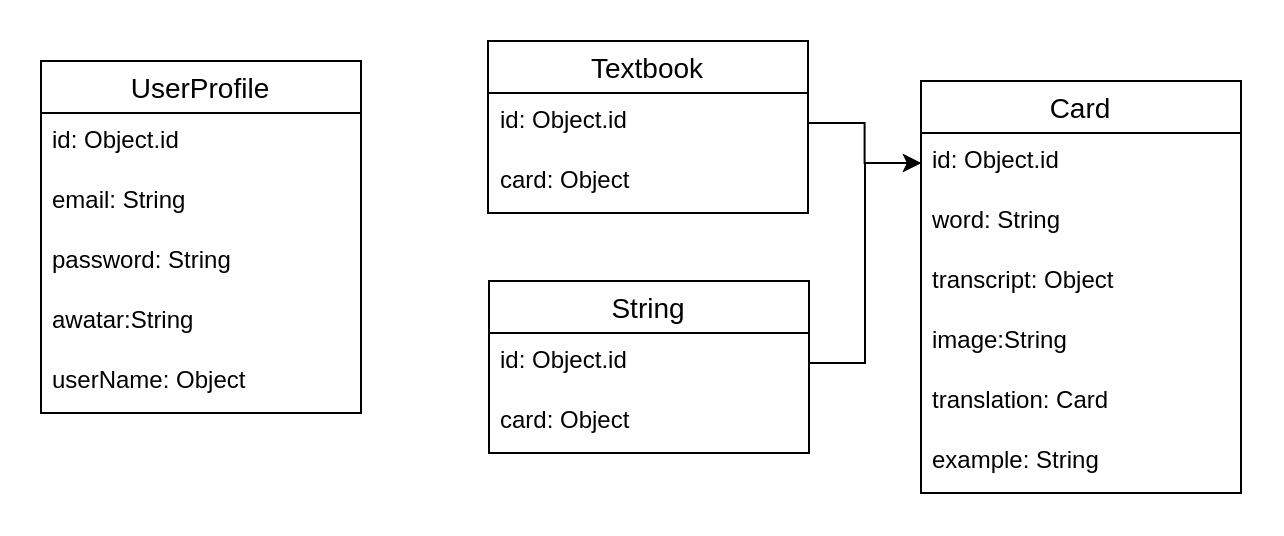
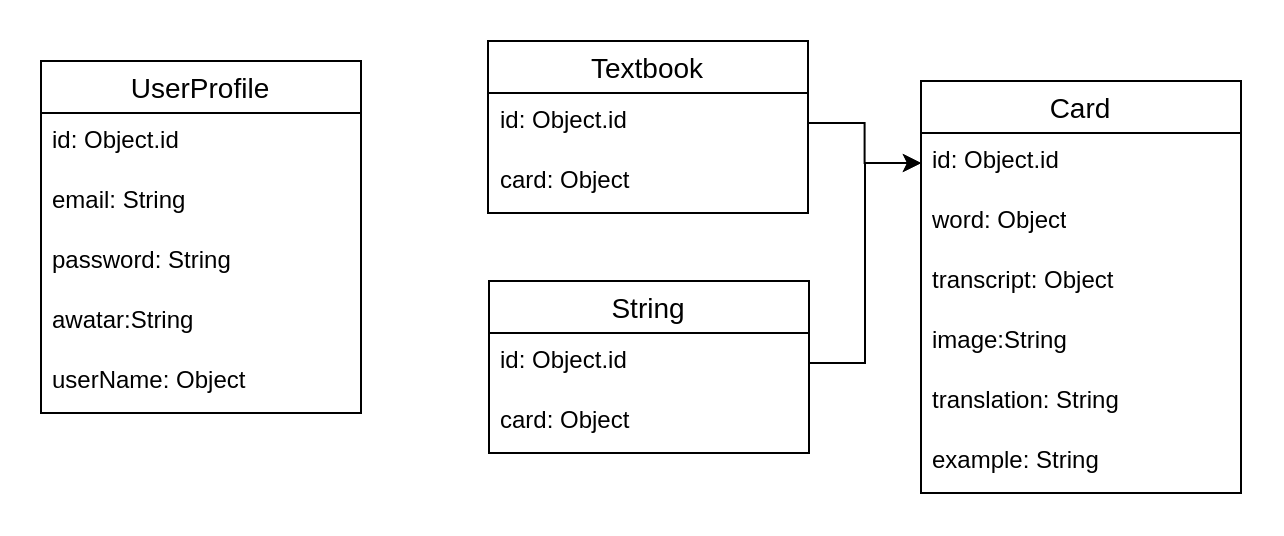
  <mxCell id="0" />
  <mxCell id="1" parent="0" />
  <mxCell id="2" value="Textbook" style="swimlane;fontStyle=0;childLayout=stackLayout;horizontal=1;startSize=26;horizontalStack=0;resizeParent=1;resizeParentMax=0;resizeLast=0;collapsible=1;marginBottom=0;align=center;fontSize=14;" vertex="1" parent="1"><mxGeometry x="243.5" y="20" width="160" height="86" as="geometry" /></mxCell>
  <mxCell id="3" value="id: Object.id" style="text;strokeColor=none;fillColor=none;spacingLeft=4;spacingRight=4;overflow=hidden;rotatable=0;points=[[0,0.5],[1,0.5]];portConstraint=eastwest;fontSize=12;whiteSpace=wrap;html=1;" vertex="1" parent="2"><mxGeometry y="26" width="160" height="30" as="geometry" /></mxCell>
  <mxCell id="4" value="card: Object" style="text;strokeColor=none;fillColor=none;spacingLeft=4;spacingRight=4;overflow=hidden;rotatable=0;points=[[0,0.5],[1,0.5]];portConstraint=eastwest;fontSize=12;whiteSpace=wrap;html=1;" vertex="1" parent="2"><mxGeometry y="56" width="160" height="30" as="geometry" /></mxCell>
  <mxCell id="5" value="UserProfile" style="swimlane;fontStyle=0;childLayout=stackLayout;horizontal=1;startSize=26;horizontalStack=0;resizeParent=1;resizeParentMax=0;resizeLast=0;collapsible=1;marginBottom=0;align=center;fontSize=14;" vertex="1" parent="1"><mxGeometry x="20" y="30" width="160" height="176" as="geometry" /></mxCell>
  <mxCell id="6" value="id: Object.id" style="text;strokeColor=none;fillColor=none;spacingLeft=4;spacingRight=4;overflow=hidden;rotatable=0;points=[[0,0.5],[1,0.5]];portConstraint=eastwest;fontSize=12;whiteSpace=wrap;html=1;" vertex="1" parent="5"><mxGeometry y="26" width="160" height="30" as="geometry" /></mxCell>
  <mxCell id="7" value="email: String" style="text;strokeColor=none;fillColor=none;spacingLeft=4;spacingRight=4;overflow=hidden;rotatable=0;points=[[0,0.5],[1,0.5]];portConstraint=eastwest;fontSize=12;whiteSpace=wrap;html=1;" vertex="1" parent="5"><mxGeometry y="56" width="160" height="30" as="geometry" /></mxCell>
  <mxCell id="8" value="password: String" style="text;strokeColor=none;fillColor=none;spacingLeft=4;spacingRight=4;overflow=hidden;rotatable=0;points=[[0,0.5],[1,0.5]];portConstraint=eastwest;fontSize=12;whiteSpace=wrap;html=1;" vertex="1" parent="5"><mxGeometry y="86" width="160" height="30" as="geometry" /></mxCell>
  <mxCell id="9" value="awatar:String&lt;br&gt;" style="text;strokeColor=none;fillColor=none;spacingLeft=4;spacingRight=4;overflow=hidden;rotatable=0;points=[[0,0.5],[1,0.5]];portConstraint=eastwest;fontSize=12;whiteSpace=wrap;html=1;" vertex="1" parent="5"><mxGeometry y="116" width="160" height="30" as="geometry" /></mxCell>
  <mxCell id="10" value="userName: Object" style="text;strokeColor=none;fillColor=none;spacingLeft=4;spacingRight=4;overflow=hidden;rotatable=0;points=[[0,0.5],[1,0.5]];portConstraint=eastwest;fontSize=12;whiteSpace=wrap;html=1;" vertex="1" parent="5"><mxGeometry y="146" width="160" height="30" as="geometry" /></mxCell>
  <mxCell id="11" value="Card" style="swimlane;fontStyle=0;childLayout=stackLayout;horizontal=1;startSize=26;horizontalStack=0;resizeParent=1;resizeParentMax=0;resizeLast=0;collapsible=1;marginBottom=0;align=center;fontSize=14;" vertex="1" parent="1"><mxGeometry x="460" y="40" width="160" height="206" as="geometry" /></mxCell>
  <mxCell id="12" value="id: Object.id" style="text;strokeColor=none;fillColor=none;spacingLeft=4;spacingRight=4;overflow=hidden;rotatable=0;points=[[0,0.5],[1,0.5]];portConstraint=eastwest;fontSize=12;whiteSpace=wrap;html=1;" vertex="1" parent="11"><mxGeometry y="26" width="160" height="30" as="geometry" /></mxCell>
- <mxCell id="13" value="word: String" style="text;strokeColor=none;fillColor=none;spacingLeft=4;spacingRight=4;overflow=hidden;rotatable=0;points=[[0,0.5],[1,0.5]];portConstraint=eastwest;fontSize=12;whiteSpace=wrap;html=1;" vertex="1" parent="11"><mxGeometry y="56" width="160" height="30" as="geometry" /></mxCell>
+ <mxCell id="13" value="word: Object" style="text;strokeColor=none;fillColor=none;spacingLeft=4;spacingRight=4;overflow=hidden;rotatable=0;points=[[0,0.5],[1,0.5]];portConstraint=eastwest;fontSize=12;whiteSpace=wrap;html=1;" vertex="1" parent="11"><mxGeometry y="56" width="160" height="30" as="geometry" /></mxCell>
  <mxCell id="14" value="transcript: Object" style="text;strokeColor=none;fillColor=none;spacingLeft=4;spacingRight=4;overflow=hidden;rotatable=0;points=[[0,0.5],[1,0.5]];portConstraint=eastwest;fontSize=12;whiteSpace=wrap;html=1;" vertex="1" parent="11"><mxGeometry y="86" width="160" height="30" as="geometry" /></mxCell>
  <mxCell id="15" value="image:String" style="text;strokeColor=none;fillColor=none;spacingLeft=4;spacingRight=4;overflow=hidden;rotatable=0;points=[[0,0.5],[1,0.5]];portConstraint=eastwest;fontSize=12;whiteSpace=wrap;html=1;" vertex="1" parent="11"><mxGeometry y="116" width="160" height="30" as="geometry" /></mxCell>
- <mxCell id="16" value="translation: Card" style="text;strokeColor=none;fillColor=none;spacingLeft=4;spacingRight=4;overflow=hidden;rotatable=0;points=[[0,0.5],[1,0.5]];portConstraint=eastwest;fontSize=12;whiteSpace=wrap;html=1;" vertex="1" parent="11"><mxGeometry y="146" width="160" height="30" as="geometry" /></mxCell>
+ <mxCell id="16" value="translation: String" style="text;strokeColor=none;fillColor=none;spacingLeft=4;spacingRight=4;overflow=hidden;rotatable=0;points=[[0,0.5],[1,0.5]];portConstraint=eastwest;fontSize=12;whiteSpace=wrap;html=1;" vertex="1" parent="11"><mxGeometry y="146" width="160" height="30" as="geometry" /></mxCell>
  <mxCell id="17" value="example: String" style="text;strokeColor=none;fillColor=none;spacingLeft=4;spacingRight=4;overflow=hidden;rotatable=0;points=[[0,0.5],[1,0.5]];portConstraint=eastwest;fontSize=12;whiteSpace=wrap;html=1;" vertex="1" parent="11"><mxGeometry y="176" width="160" height="30" as="geometry" /></mxCell>
  <mxCell id="18" value="String" style="swimlane;fontStyle=0;childLayout=stackLayout;horizontal=1;startSize=26;horizontalStack=0;resizeParent=1;resizeParentMax=0;resizeLast=0;collapsible=1;marginBottom=0;align=center;fontSize=14;" vertex="1" parent="1"><mxGeometry x="244" y="140" width="160" height="86" as="geometry" /></mxCell>
  <mxCell id="19" value="id: Object.id" style="text;strokeColor=none;fillColor=none;spacingLeft=4;spacingRight=4;overflow=hidden;rotatable=0;points=[[0,0.5],[1,0.5]];portConstraint=eastwest;fontSize=12;whiteSpace=wrap;html=1;" vertex="1" parent="18"><mxGeometry y="26" width="160" height="30" as="geometry" /></mxCell>
  <mxCell id="20" value="card: Object" style="text;strokeColor=none;fillColor=none;spacingLeft=4;spacingRight=4;overflow=hidden;rotatable=0;points=[[0,0.5],[1,0.5]];portConstraint=eastwest;fontSize=12;whiteSpace=wrap;html=1;" vertex="1" parent="18"><mxGeometry y="56" width="160" height="30" as="geometry" /></mxCell>
  <mxCell id="21" style="edgeStyle=orthogonalEdgeStyle;rounded=0;orthogonalLoop=1;jettySize=auto;html=1;entryX=0;entryY=0.5;entryDx=0;entryDy=0;" edge="1" parent="1" source="19" target="12"><mxGeometry relative="1" as="geometry" /></mxCell>
  <mxCell id="22" style="edgeStyle=orthogonalEdgeStyle;rounded=0;orthogonalLoop=1;jettySize=auto;html=1;entryX=0;entryY=0.5;entryDx=0;entryDy=0;" edge="1" parent="1" source="3" target="12"><mxGeometry relative="1" as="geometry" /></mxCell>
